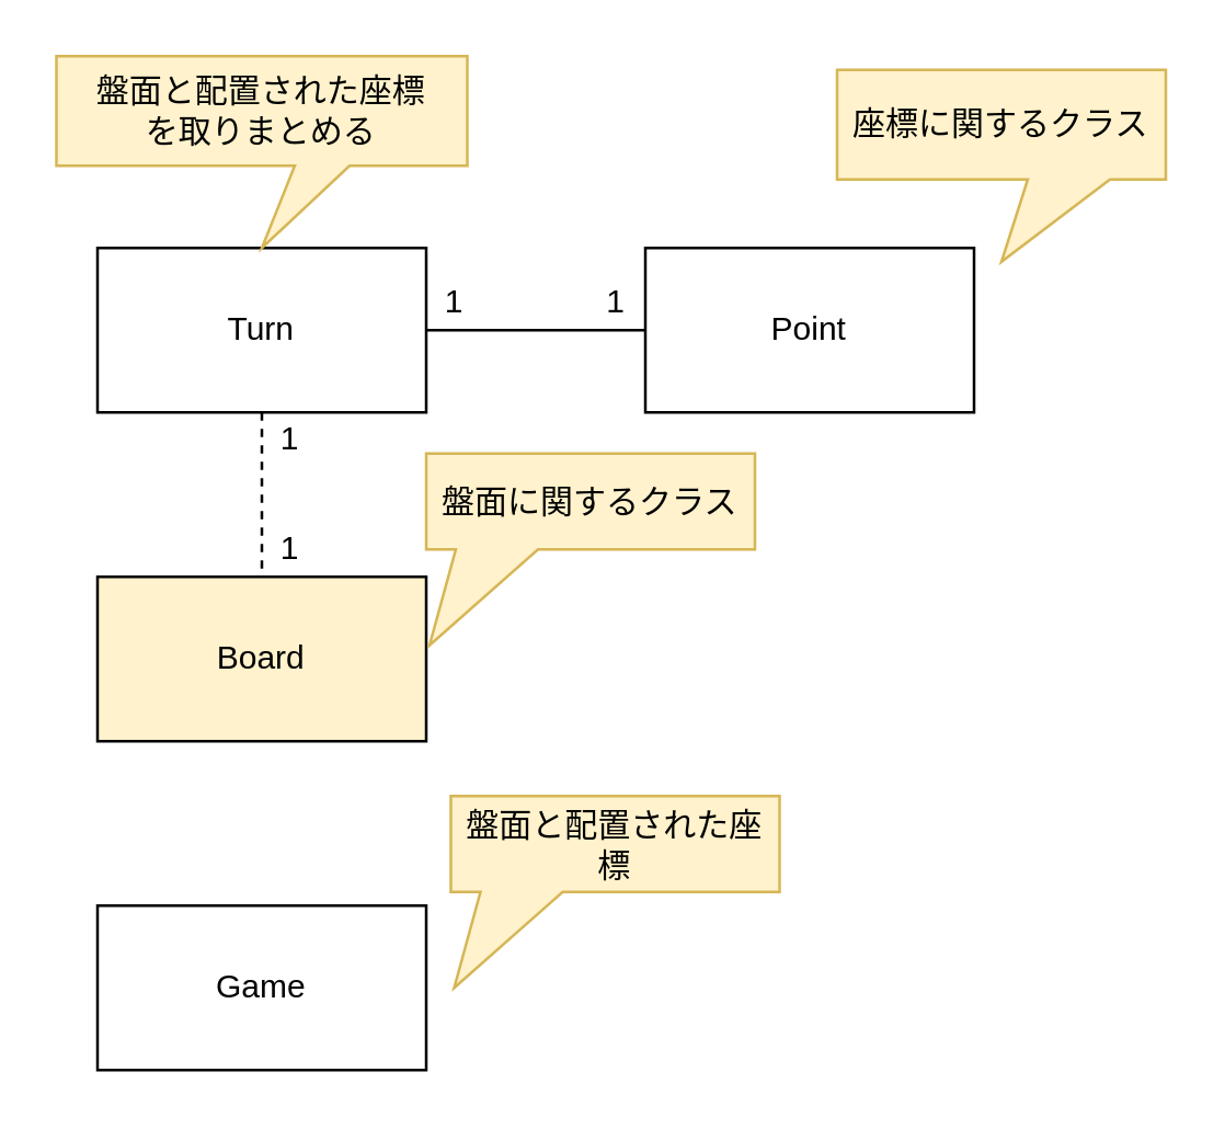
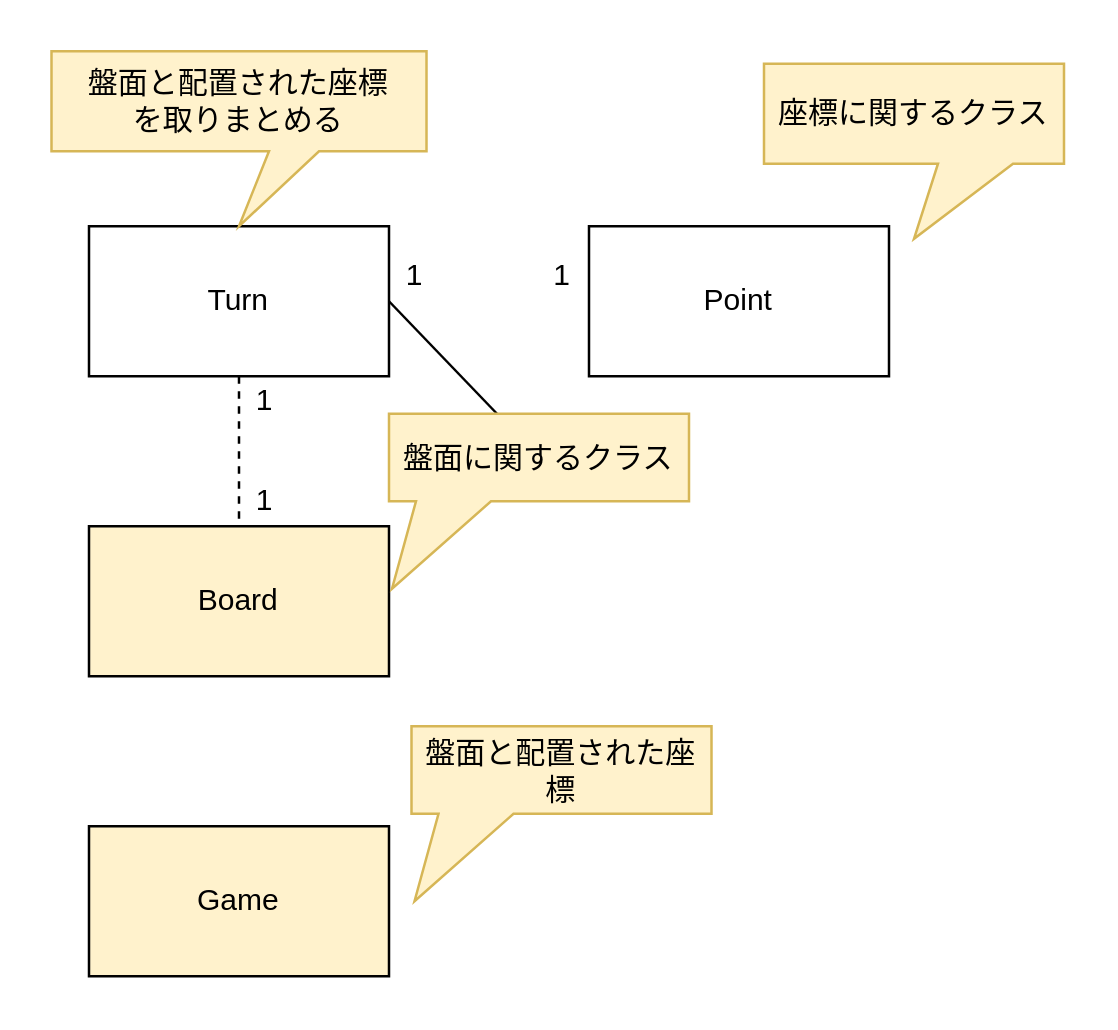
  <mxCell id="0" />
  <mxCell id="1" parent="0" />
  <mxCell id="2" style="edgeStyle=none;html=1;exitX=0.5;exitY=1;exitDx=0;exitDy=0;entryX=0.5;entryY=0;entryDx=0;entryDy=0;endArrow=none;endFill=0;dashed=1;" parent="1" source="4" target="6" edge="1"><mxGeometry relative="1" as="geometry" /></mxCell>
- <mxCell id="3" style="edgeStyle=none;html=1;exitX=1;exitY=0.5;exitDx=0;exitDy=0;endArrow=none;endFill=0;" parent="1" source="4" target="5" edge="1"><mxGeometry relative="1" as="geometry" /></mxCell>
+ <mxCell id="3" style="edgeStyle=none;html=1;exitX=1;exitY=0.5;exitDx=0;exitDy=0;endArrow=none;endFill=0;" parent="1" source="4" target="12" edge="1"><mxGeometry relative="1" as="geometry" /></mxCell>
  <mxCell id="4" value="Turn" style="rounded=0;whiteSpace=wrap;html=1;" parent="1" vertex="1"><mxGeometry x="35" y="90" width="120" height="60" as="geometry" /></mxCell>
  <mxCell id="5" value="Point" style="rounded=0;whiteSpace=wrap;html=1;" parent="1" vertex="1"><mxGeometry x="235" y="90" width="120" height="60" as="geometry" /></mxCell>
  <mxCell id="6" value="Board" style="rounded=0;whiteSpace=wrap;html=1;fillColor=#fff2cc;" parent="1" vertex="1"><mxGeometry x="35" y="210" width="120" height="60" as="geometry" /></mxCell>
  <mxCell id="7" value="1" style="text;html=1;align=center;verticalAlign=middle;resizable=0;points=[];autosize=1;strokeColor=none;fillColor=none;" parent="1" vertex="1"><mxGeometry x="150" y="95" width="30" height="30" as="geometry" /></mxCell>
  <mxCell id="8" value="1" style="text;html=1;align=center;verticalAlign=middle;resizable=0;points=[];autosize=1;strokeColor=none;fillColor=none;" parent="1" vertex="1"><mxGeometry x="209" y="95" width="30" height="30" as="geometry" /></mxCell>
  <mxCell id="9" value="1" style="text;html=1;align=center;verticalAlign=middle;resizable=0;points=[];autosize=1;strokeColor=none;fillColor=none;" parent="1" vertex="1"><mxGeometry x="90" y="145" width="30" height="30" as="geometry" /></mxCell>
  <mxCell id="10" value="1" style="text;html=1;align=center;verticalAlign=middle;resizable=0;points=[];autosize=1;strokeColor=none;fillColor=none;labelBackgroundColor=none;" parent="1" vertex="1"><mxGeometry x="90" y="185" width="30" height="30" as="geometry" /></mxCell>
- <mxCell id="11" value="Game" style="rounded=0;whiteSpace=wrap;html=1;" vertex="1" parent="1"><mxGeometry x="35" y="330" width="120" height="60" as="geometry" /></mxCell>
+ <mxCell id="11" value="Game" style="rounded=0;whiteSpace=wrap;html=1;fillColor=#fff2cc;" vertex="1" parent="1"><mxGeometry x="35" y="330" width="120" height="60" as="geometry" /></mxCell>
  <mxCell id="12" value="盤面に関するクラス" style="shape=callout;whiteSpace=wrap;html=1;perimeter=calloutPerimeter;fillColor=#fff2cc;strokeColor=#d6b656;size=35;position=0.09;base=30;position2=0.01;" vertex="1" parent="1"><mxGeometry x="155" y="165" width="120" height="70" as="geometry" /></mxCell>
  <mxCell id="13" value="盤面と配置された座標&lt;br&gt;を取りまとめる" style="shape=callout;whiteSpace=wrap;html=1;perimeter=calloutPerimeter;fillColor=#fff2cc;strokeColor=#d6b656;size=30;position=0.58;base=20;" vertex="1" parent="1"><mxGeometry x="20" y="20" width="150" height="70" as="geometry" /></mxCell>
  <mxCell id="14" value="座標に関するクラス" style="shape=callout;whiteSpace=wrap;html=1;perimeter=calloutPerimeter;fillColor=#fff2cc;strokeColor=#d6b656;size=30;position=0.58;base=30;" vertex="1" parent="1"><mxGeometry x="305" y="25" width="120" height="70" as="geometry" /></mxCell>
  <mxCell id="15" value="盤面と配置された座標" style="shape=callout;whiteSpace=wrap;html=1;perimeter=calloutPerimeter;fillColor=#fff2cc;strokeColor=#d6b656;size=35;position=0.09;base=30;position2=0.01;" vertex="1" parent="1"><mxGeometry x="164" y="290" width="120" height="70" as="geometry" /></mxCell>
